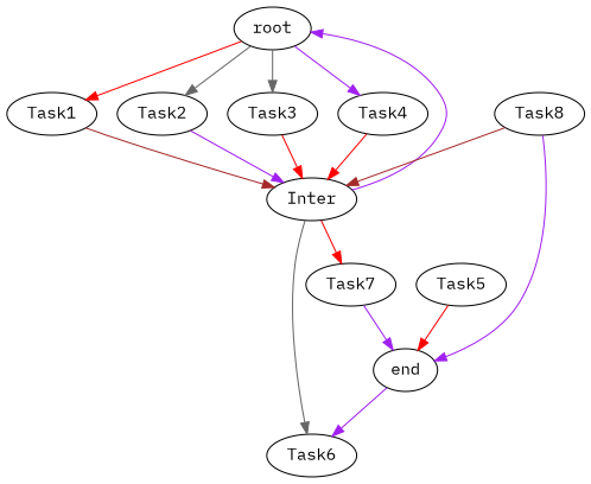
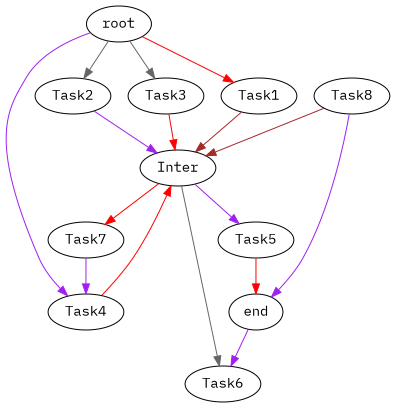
  digraph {
    fontname="IBM Plex Mono"
    node [fontname="IBM Plex Mono"]
    edge [color=purple fontname="IBM Plex Mono"]
    root
    Task1
    Task2
    Task3
    Task4
    Inter
    end
    Task6
    Task5
    Task7
    Task8
    root -> Task1 [color=red]
    root -> Task2 [color=gray40]
    root -> Task3 [color=gray40]
    root -> Task4
    Task1 -> Inter [color=brown]
    Task2 -> Inter
    Task3 -> Inter [color=red]
    Task4 -> Inter [color=red]
    Inter -> Task6 [color=gray40]
-   Inter -> root
+   Inter -> Task5
    Inter -> Task7 [color=red]
    end -> Task6
    Task5 -> end [color=red]
-   Task7 -> end
+   Task7 -> Task4
    Task8 -> Inter [color=brown]
    Task8 -> end
  }
